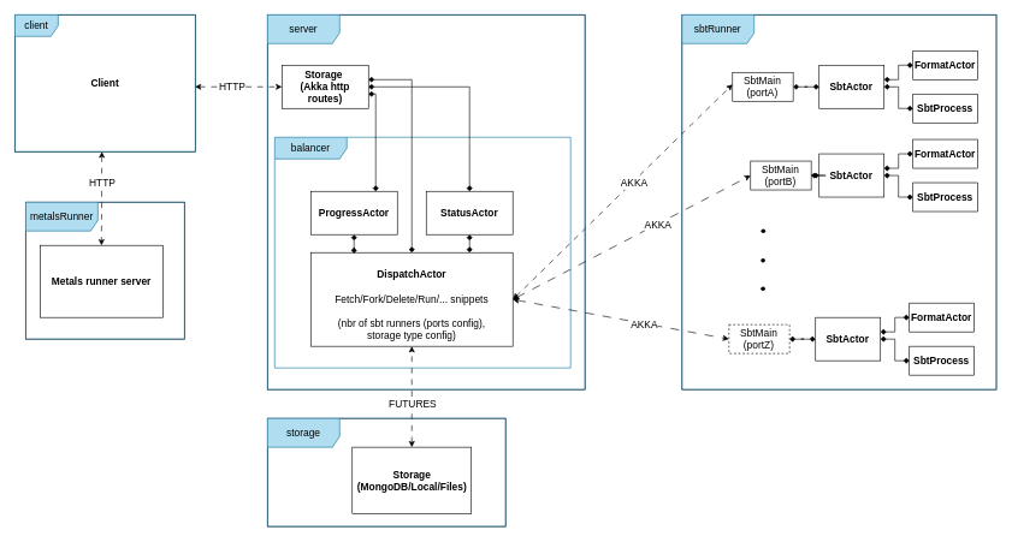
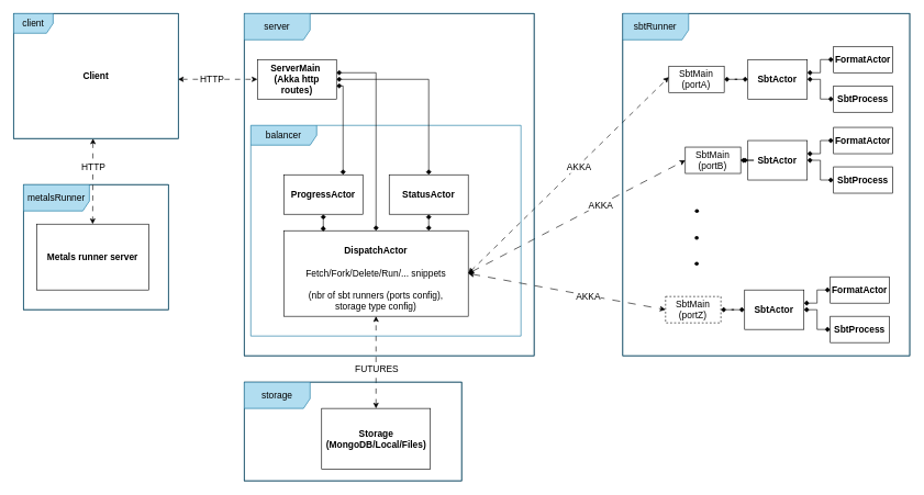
  <mxCell id="0" />
  <mxCell id="1" parent="0" />
  <mxCell id="2" value="" style="rounded=0;whiteSpace=wrap;html=1;labelBackgroundColor=none;fontStyle=1;fontSize=14;" parent="1" vertex="1"><mxGeometry x="944.44" y="20" width="435.56" height="520" as="geometry" /></mxCell>
  <mxCell id="3" value="" style="rounded=0;whiteSpace=wrap;html=1;labelBackgroundColor=none;fontSize=14;" parent="1" vertex="1"><mxGeometry x="370" y="580" width="330" height="150" as="geometry" /></mxCell>
  <mxCell id="4" value="" style="rounded=0;whiteSpace=wrap;html=1;labelBackgroundColor=none;fontSize=14;" parent="1" vertex="1"><mxGeometry x="35" y="280" width="220" height="190" as="geometry" /></mxCell>
  <mxCell id="5" value="" style="rounded=0;whiteSpace=wrap;html=1;labelBackgroundColor=none;fontSize=14;" parent="1" vertex="1"><mxGeometry x="370" y="20" width="440" height="520" as="geometry" /></mxCell>
  <mxCell id="6" value="Client" style="rounded=0;whiteSpace=wrap;html=1;labelBackgroundColor=none;fontStyle=1;fontSize=14;" parent="1" vertex="1"><mxGeometry x="20" y="20" width="250" height="190" as="geometry" /></mxCell>
  <mxCell id="7" value="" style="endArrow=classic;startArrow=classic;html=1;rounded=0;labelBackgroundColor=none;fontColor=default;dashed=1;dashPattern=8 8;exitX=0.998;exitY=0.526;exitDx=0;exitDy=0;exitPerimeter=0;entryX=0;entryY=0.5;entryDx=0;entryDy=0;fontSize=14;" parent="1" source="27" target="31" edge="1"><mxGeometry width="100" height="100" relative="1" as="geometry"><mxPoint x="260" y="120" as="sourcePoint" /><mxPoint x="370" y="120" as="targetPoint" /></mxGeometry></mxCell>
  <mxCell id="8" value="HTTP" style="edgeLabel;html=1;align=center;verticalAlign=middle;resizable=0;points=[];fontSize=14;" parent="7" vertex="1" connectable="0"><mxGeometry x="-0.274" relative="1" as="geometry"><mxPoint x="7" as="offset" /></mxGeometry></mxCell>
  <mxCell id="9" value="" style="rounded=0;whiteSpace=wrap;html=1;labelBackgroundColor=none;fontSize=14;" parent="1" vertex="1"><mxGeometry x="430" y="350" width="280" height="130" as="geometry" /></mxCell>
  <mxCell id="10" style="edgeStyle=orthogonalEdgeStyle;rounded=0;orthogonalLoop=1;jettySize=auto;html=1;startArrow=diamond;startFill=1;endArrow=diamond;endFill=1;fontSize=14;" parent="1" source="11" target="9" edge="1"><mxGeometry relative="1" as="geometry"><Array as="points"><mxPoint x="650" y="350" /><mxPoint x="650" y="350" /></Array></mxGeometry></mxCell>
  <mxCell id="11" value="StatusActor" style="rounded=0;whiteSpace=wrap;html=1;labelBackgroundColor=none;fontStyle=1;fontSize=14;" parent="1" vertex="1"><mxGeometry x="590" y="265" width="120" height="60" as="geometry" /></mxCell>
  <mxCell id="12" style="edgeStyle=orthogonalEdgeStyle;rounded=0;orthogonalLoop=1;jettySize=auto;html=1;entryX=0.213;entryY=0.009;entryDx=0;entryDy=0;entryPerimeter=0;endArrow=diamond;endFill=1;startArrow=diamond;startFill=1;fontSize=14;" parent="1" source="13" target="9" edge="1"><mxGeometry relative="1" as="geometry" /></mxCell>
  <mxCell id="13" value="ProgressActor" style="rounded=0;whiteSpace=wrap;html=1;labelBackgroundColor=none;fontStyle=1;fontSize=14;" parent="1" vertex="1"><mxGeometry x="430" y="265" width="120" height="60" as="geometry" /></mxCell>
  <mxCell id="14" value="DispatchActor" style="text;html=1;strokeColor=none;fillColor=none;align=center;verticalAlign=middle;whiteSpace=wrap;rounded=0;labelBackgroundColor=none;fontStyle=1;fontSize=14;" parent="1" vertex="1"><mxGeometry x="510" y="350" width="120" height="60" as="geometry" /></mxCell>
  <mxCell id="15" value="Storage (MongoDB/Local/Files)" style="rounded=0;whiteSpace=wrap;html=1;labelBackgroundColor=none;fontStyle=1;fontSize=14;" parent="1" vertex="1"><mxGeometry x="487.5" y="620" width="165" height="92.4" as="geometry" /></mxCell>
  <mxCell id="16" value="" style="endArrow=classic;startArrow=classic;html=1;rounded=0;exitX=0.5;exitY=0;exitDx=0;exitDy=0;labelBackgroundColor=none;fontColor=default;dashed=1;dashPattern=8 8;fontSize=14;" parent="1" source="15" target="9" edge="1"><mxGeometry width="50" height="50" relative="1" as="geometry"><mxPoint x="660" y="300" as="sourcePoint" /><mxPoint x="710" y="250" as="targetPoint" /></mxGeometry></mxCell>
  <mxCell id="17" value="FUTURES" style="edgeLabel;html=1;align=center;verticalAlign=middle;resizable=0;points=[];fontSize=14;" parent="16" vertex="1" connectable="0"><mxGeometry x="0.218" relative="1" as="geometry"><mxPoint y="25" as="offset" /></mxGeometry></mxCell>
  <mxCell id="18" style="edgeStyle=orthogonalEdgeStyle;rounded=0;orthogonalLoop=1;jettySize=auto;html=1;entryX=0;entryY=0.5;entryDx=0;entryDy=0;startArrow=diamond;startFill=1;endArrow=diamond;endFill=1;fontSize=14;" parent="1" source="19" target="37" edge="1"><mxGeometry relative="1" as="geometry"><Array as="points"><mxPoint x="1244.44" y="110" /><mxPoint x="1244.44" y="90" /></Array></mxGeometry></mxCell>
  <mxCell id="19" value="SbtActor" style="rounded=0;whiteSpace=wrap;html=1;labelBackgroundColor=none;fontStyle=1;fontSize=14;" parent="1" vertex="1"><mxGeometry x="1134.44" y="90" width="90" height="60" as="geometry" /></mxCell>
  <mxCell id="20" value="" style="endArrow=classic;startArrow=classic;html=1;rounded=0;exitX=1;exitY=0.5;exitDx=0;exitDy=0;entryX=0;entryY=0.414;entryDx=0;entryDy=0;labelBackgroundColor=none;fontColor=default;dashed=1;dashPattern=8 8;entryPerimeter=0;fontSize=14;" parent="1" source="9" target="34" edge="1"><mxGeometry width="100" height="100" relative="1" as="geometry"><mxPoint x="730" y="330" as="sourcePoint" /><mxPoint x="1000" y="75" as="targetPoint" /></mxGeometry></mxCell>
  <mxCell id="21" value="AKKA" style="edgeLabel;html=1;align=center;verticalAlign=middle;resizable=0;points=[];fontSize=14;" parent="20" vertex="1" connectable="0"><mxGeometry x="0.095" y="-2" relative="1" as="geometry"><mxPoint as="offset" /></mxGeometry></mxCell>
  <mxCell id="22" value="" style="endArrow=classic;startArrow=classic;html=1;rounded=0;entryX=0;entryY=0.5;entryDx=0;entryDy=0;labelBackgroundColor=none;fontColor=default;dashed=1;dashPattern=12 12;exitX=1;exitY=0.5;exitDx=0;exitDy=0;fontSize=14;" parent="1" source="9" target="43" edge="1"><mxGeometry width="100" height="100" relative="1" as="geometry"><mxPoint x="710" y="380" as="sourcePoint" /><mxPoint x="1000" y="285" as="targetPoint" /></mxGeometry></mxCell>
  <mxCell id="23" value="AKKA" style="edgeLabel;html=1;align=center;verticalAlign=middle;resizable=0;points=[];fontSize=14;" parent="22" vertex="1" connectable="0"><mxGeometry x="0.217" y="-1" relative="1" as="geometry"><mxPoint as="offset" /></mxGeometry></mxCell>
  <mxCell id="24" value="Metals runner server" style="rounded=0;whiteSpace=wrap;html=1;labelBackgroundColor=none;fontStyle=1;fontSize=14;" parent="1" vertex="1"><mxGeometry x="55" y="340" width="170" height="100" as="geometry" /></mxCell>
  <mxCell id="25" value="server" style="shape=umlFrame;whiteSpace=wrap;html=1;pointerEvents=0;width=100;height=40;fillColor=#b1ddf0;strokeColor=#10739e;fontSize=14;" parent="1" vertex="1"><mxGeometry x="370" y="20" width="440" height="520" as="geometry" /></mxCell>
  <mxCell id="26" value="balancer" style="shape=umlFrame;whiteSpace=wrap;html=1;pointerEvents=0;width=100;height=30;fillColor=#b1ddf0;strokeColor=#10739e;fontSize=14;" parent="1" vertex="1"><mxGeometry x="380" y="190" width="410" height="320" as="geometry" /></mxCell>
  <mxCell id="27" value="client" style="shape=umlFrame;whiteSpace=wrap;html=1;pointerEvents=0;fillColor=#b1ddf0;strokeColor=#10739e;fontSize=14;" parent="1" vertex="1"><mxGeometry x="20" y="20" width="250" height="190" as="geometry" /></mxCell>
  <mxCell id="28" style="edgeStyle=orthogonalEdgeStyle;rounded=0;orthogonalLoop=1;jettySize=auto;html=1;endArrow=diamond;endFill=1;startArrow=diamond;startFill=1;fontSize=14;" parent="1" source="31" target="13" edge="1"><mxGeometry relative="1" as="geometry"><Array as="points"><mxPoint x="520" y="130" /></Array></mxGeometry></mxCell>
  <mxCell id="29" style="edgeStyle=orthogonalEdgeStyle;rounded=0;orthogonalLoop=1;jettySize=auto;html=1;entryX=0.5;entryY=0;entryDx=0;entryDy=0;startArrow=diamond;startFill=1;endArrow=diamond;endFill=1;fontSize=14;" parent="1" source="31" target="11" edge="1"><mxGeometry relative="1" as="geometry" /></mxCell>
  <mxCell id="30" style="edgeStyle=orthogonalEdgeStyle;rounded=0;orthogonalLoop=1;jettySize=auto;html=1;entryX=0.5;entryY=0;entryDx=0;entryDy=0;endArrow=diamond;endFill=1;startArrow=diamond;startFill=1;fontSize=14;" parent="1" source="31" target="9" edge="1"><mxGeometry relative="1" as="geometry"><Array as="points"><mxPoint x="570" y="110" /></Array></mxGeometry></mxCell>
- <mxCell id="31" value="Storage&amp;nbsp;&lt;br style=&quot;border-color: var(--border-color); font-size: 14px;&quot;&gt;(Akka http routes)" style="rounded=0;whiteSpace=wrap;html=1;labelBackgroundColor=none;fontStyle=1;fontSize=14;" parent="1" vertex="1"><mxGeometry x="390" y="90" width="120" height="60" as="geometry" /></mxCell>
+ <mxCell id="31" value="ServerMain&amp;nbsp;&lt;br style=&quot;border-color: var(--border-color); font-size: 14px;&quot;&gt;(Akka http routes)" style="rounded=0;whiteSpace=wrap;html=1;labelBackgroundColor=none;fontStyle=1;fontSize=14;" parent="1" vertex="1"><mxGeometry x="390" y="90" width="120" height="60" as="geometry" /></mxCell>
  <mxCell id="32" value="sbtRunner" style="shape=umlFrame;whiteSpace=wrap;html=1;pointerEvents=0;width=100;height=40;fillColor=#b1ddf0;strokeColor=#10739e;fontSize=14;" parent="1" vertex="1"><mxGeometry x="944.44" y="20" width="435.56" height="520" as="geometry" /></mxCell>
  <mxCell id="33" style="edgeStyle=orthogonalEdgeStyle;rounded=0;orthogonalLoop=1;jettySize=auto;html=1;entryX=0;entryY=0.5;entryDx=0;entryDy=0;endArrow=diamond;endFill=1;startArrow=diamond;startFill=1;fontSize=14;" parent="1" source="34" target="19" edge="1"><mxGeometry relative="1" as="geometry" /></mxCell>
  <mxCell id="34" value="SbtMain&lt;br style=&quot;font-size: 14px;&quot;&gt;(portA)" style="rounded=0;whiteSpace=wrap;html=1;labelBackgroundColor=none;fontStyle=0;fontSize=14;" parent="1" vertex="1"><mxGeometry x="1014.44" y="100" width="84" height="40" as="geometry" /></mxCell>
  <mxCell id="35" value="metalsRunner" style="shape=umlFrame;whiteSpace=wrap;html=1;pointerEvents=0;width=100;height=40;fillColor=#b1ddf0;strokeColor=#10739e;fontSize=14;" parent="1" vertex="1"><mxGeometry x="35" y="280" width="220" height="190" as="geometry" /></mxCell>
  <mxCell id="36" value="storage" style="shape=umlFrame;whiteSpace=wrap;html=1;pointerEvents=0;width=100;height=40;fillColor=#b1ddf0;strokeColor=#10739e;fontSize=14;" parent="1" vertex="1"><mxGeometry x="370" y="580" width="330" height="150" as="geometry" /></mxCell>
  <mxCell id="37" value="FormatActor" style="rounded=0;whiteSpace=wrap;html=1;labelBackgroundColor=none;fontStyle=1;fontSize=14;" parent="1" vertex="1"><mxGeometry x="1264.44" y="70" width="90" height="40" as="geometry" /></mxCell>
  <mxCell id="38" style="edgeStyle=orthogonalEdgeStyle;rounded=0;orthogonalLoop=1;jettySize=auto;html=1;entryX=1;entryY=0.5;entryDx=0;entryDy=0;startArrow=diamond;startFill=1;endArrow=diamond;endFill=1;fontSize=14;" parent="1" source="39" target="19" edge="1"><mxGeometry relative="1" as="geometry" /></mxCell>
  <mxCell id="39" value="SbtProcess" style="rounded=0;whiteSpace=wrap;html=1;labelBackgroundColor=none;fontStyle=1;fontSize=14;" parent="1" vertex="1"><mxGeometry x="1264.44" y="130" width="90" height="40" as="geometry" /></mxCell>
  <mxCell id="40" style="edgeStyle=orthogonalEdgeStyle;rounded=0;orthogonalLoop=1;jettySize=auto;html=1;entryX=0;entryY=0.5;entryDx=0;entryDy=0;startArrow=diamond;startFill=1;endArrow=diamond;endFill=1;fontSize=14;" parent="1" source="41" target="44" edge="1"><mxGeometry relative="1" as="geometry"><Array as="points"><mxPoint x="1244.44" y="233" /><mxPoint x="1244.44" y="213" /></Array></mxGeometry></mxCell>
  <mxCell id="41" value="SbtActor" style="rounded=0;whiteSpace=wrap;html=1;labelBackgroundColor=none;fontStyle=1;fontSize=14;" parent="1" vertex="1"><mxGeometry x="1134.44" y="213" width="90" height="60" as="geometry" /></mxCell>
  <mxCell id="42" style="edgeStyle=orthogonalEdgeStyle;rounded=0;orthogonalLoop=1;jettySize=auto;html=1;entryX=0;entryY=0.5;entryDx=0;entryDy=0;endArrow=diamond;endFill=1;startArrow=diamond;startFill=1;fontSize=14;" parent="1" source="43" target="41" edge="1"><mxGeometry relative="1" as="geometry" /></mxCell>
  <mxCell id="43" value="SbtMain&lt;br style=&quot;font-size: 14px;&quot;&gt;(portB)" style="rounded=0;whiteSpace=wrap;html=1;labelBackgroundColor=none;fontSize=14;" parent="1" vertex="1"><mxGeometry x="1039.44" y="223" width="84" height="40" as="geometry" /></mxCell>
  <mxCell id="44" value="FormatActor" style="rounded=0;whiteSpace=wrap;html=1;labelBackgroundColor=none;fontStyle=1;fontSize=14;" parent="1" vertex="1"><mxGeometry x="1264.44" y="193" width="90" height="40" as="geometry" /></mxCell>
  <mxCell id="45" style="edgeStyle=orthogonalEdgeStyle;rounded=0;orthogonalLoop=1;jettySize=auto;html=1;entryX=1;entryY=0.5;entryDx=0;entryDy=0;startArrow=diamond;startFill=1;endArrow=diamond;endFill=1;fontSize=14;" parent="1" source="46" target="41" edge="1"><mxGeometry relative="1" as="geometry" /></mxCell>
  <mxCell id="46" value="SbtProcess" style="rounded=0;whiteSpace=wrap;html=1;labelBackgroundColor=none;fontStyle=1;fontSize=14;" parent="1" vertex="1"><mxGeometry x="1264.44" y="253" width="90" height="40" as="geometry" /></mxCell>
  <mxCell id="47" value="Fetch/Fork/Delete/Run/... snippets&lt;br style=&quot;font-size: 14px;&quot;&gt;&lt;br style=&quot;font-size: 14px;&quot;&gt;(nbr of sbt runners (ports config), &lt;br style=&quot;font-size: 14px;&quot;&gt;storage type config)" style="text;html=1;strokeColor=none;fillColor=none;align=center;verticalAlign=middle;whiteSpace=wrap;rounded=0;labelBackgroundColor=none;fontSize=14;" parent="1" vertex="1"><mxGeometry x="450" y="410" width="240" height="60" as="geometry" /></mxCell>
  <mxCell id="48" value="" style="group;fontSize=14;" parent="1" vertex="1" connectable="0"><mxGeometry x="1046.66" y="310" width="20.34" height="114" as="geometry" /></mxCell>
  <mxCell id="49" value="" style="shape=waypoint;sketch=0;fillStyle=solid;size=6;pointerEvents=1;points=[];fillColor=none;resizable=0;rotatable=0;perimeter=centerPerimeter;snapToPoint=1;fontSize=14;" parent="48" vertex="1"><mxGeometry x="0.34" width="20" height="20" as="geometry" /></mxCell>
  <mxCell id="50" value="" style="shape=waypoint;sketch=0;fillStyle=solid;size=6;pointerEvents=1;points=[];fillColor=none;resizable=0;rotatable=0;perimeter=centerPerimeter;snapToPoint=1;fontSize=14;" parent="48" vertex="1"><mxGeometry y="40.836" width="20" height="20" as="geometry" /></mxCell>
  <mxCell id="51" value="" style="shape=waypoint;sketch=0;fillStyle=solid;size=6;pointerEvents=1;points=[];fillColor=none;resizable=0;rotatable=0;perimeter=centerPerimeter;snapToPoint=1;fontSize=14;" parent="48" vertex="1"><mxGeometry y="79.97" width="20" height="20" as="geometry" /></mxCell>
  <mxCell id="52" style="edgeStyle=orthogonalEdgeStyle;rounded=0;orthogonalLoop=1;jettySize=auto;html=1;entryX=0;entryY=0.5;entryDx=0;entryDy=0;startArrow=diamond;startFill=1;endArrow=diamond;endFill=1;fontSize=14;" parent="1" source="53" target="56" edge="1"><mxGeometry relative="1" as="geometry"><Array as="points"><mxPoint x="1239.44" y="460" /><mxPoint x="1239.44" y="440" /></Array></mxGeometry></mxCell>
  <mxCell id="53" value="SbtActor" style="rounded=0;whiteSpace=wrap;html=1;labelBackgroundColor=none;fontStyle=1;fontSize=14;" parent="1" vertex="1"><mxGeometry x="1129.44" y="440" width="90" height="60" as="geometry" /></mxCell>
  <mxCell id="54" style="edgeStyle=orthogonalEdgeStyle;rounded=0;orthogonalLoop=1;jettySize=auto;html=1;entryX=0;entryY=0.5;entryDx=0;entryDy=0;endArrow=diamond;endFill=1;startArrow=diamond;startFill=1;fontSize=14;" parent="1" source="55" target="53" edge="1"><mxGeometry relative="1" as="geometry" /></mxCell>
  <mxCell id="55" value="SbtMain&lt;br style=&quot;font-size: 14px;&quot;&gt;(portZ)" style="rounded=0;whiteSpace=wrap;html=1;labelBackgroundColor=none;fontSize=14;dashed=1;" parent="1" vertex="1"><mxGeometry x="1009.44" y="450" width="84" height="40" as="geometry" /></mxCell>
  <mxCell id="56" value="FormatActor" style="rounded=0;whiteSpace=wrap;html=1;labelBackgroundColor=none;fontStyle=1;fontSize=14;" parent="1" vertex="1"><mxGeometry x="1259.44" y="420" width="90" height="40" as="geometry" /></mxCell>
  <mxCell id="57" style="edgeStyle=orthogonalEdgeStyle;rounded=0;orthogonalLoop=1;jettySize=auto;html=1;entryX=1;entryY=0.5;entryDx=0;entryDy=0;startArrow=diamond;startFill=1;endArrow=diamond;endFill=1;fontSize=14;" parent="1" source="58" target="53" edge="1"><mxGeometry relative="1" as="geometry" /></mxCell>
  <mxCell id="58" value="SbtProcess" style="rounded=0;whiteSpace=wrap;html=1;labelBackgroundColor=none;fontStyle=1;fontSize=14;" parent="1" vertex="1"><mxGeometry x="1259.44" y="480" width="90" height="40" as="geometry" /></mxCell>
  <mxCell id="59" value="" style="endArrow=classic;startArrow=classic;html=1;rounded=0;entryX=0;entryY=0.5;entryDx=0;entryDy=0;labelBackgroundColor=none;fontColor=default;dashed=1;dashPattern=12 12;exitX=1;exitY=0.5;exitDx=0;exitDy=0;fontSize=14;" parent="1" source="9" target="55" edge="1"><mxGeometry width="100" height="100" relative="1" as="geometry"><mxPoint x="890" y="390" as="sourcePoint" /><mxPoint x="1024" y="253" as="targetPoint" /></mxGeometry></mxCell>
  <mxCell id="60" value="AKKA" style="edgeLabel;html=1;align=center;verticalAlign=middle;resizable=0;points=[];fontSize=14;" parent="59" vertex="1" connectable="0"><mxGeometry x="0.217" y="-1" relative="1" as="geometry"><mxPoint as="offset" /></mxGeometry></mxCell>
  <mxCell id="61" value="" style="endArrow=classic;startArrow=classic;html=1;rounded=0;labelBackgroundColor=none;fontColor=default;dashed=1;dashPattern=8 8;entryX=0.5;entryY=0;entryDx=0;entryDy=0;exitX=0.482;exitY=1;exitDx=0;exitDy=0;exitPerimeter=0;fontSize=14;" parent="1" source="27" target="24" edge="1"><mxGeometry width="100" height="100" relative="1" as="geometry"><mxPoint x="190" y="240" as="sourcePoint" /><mxPoint x="400" y="130" as="targetPoint" /></mxGeometry></mxCell>
  <mxCell id="62" value="HTTP" style="edgeLabel;html=1;align=center;verticalAlign=middle;resizable=0;points=[];fontSize=14;" parent="61" vertex="1" connectable="0"><mxGeometry x="-0.274" relative="1" as="geometry"><mxPoint y="-4" as="offset" /></mxGeometry></mxCell>
